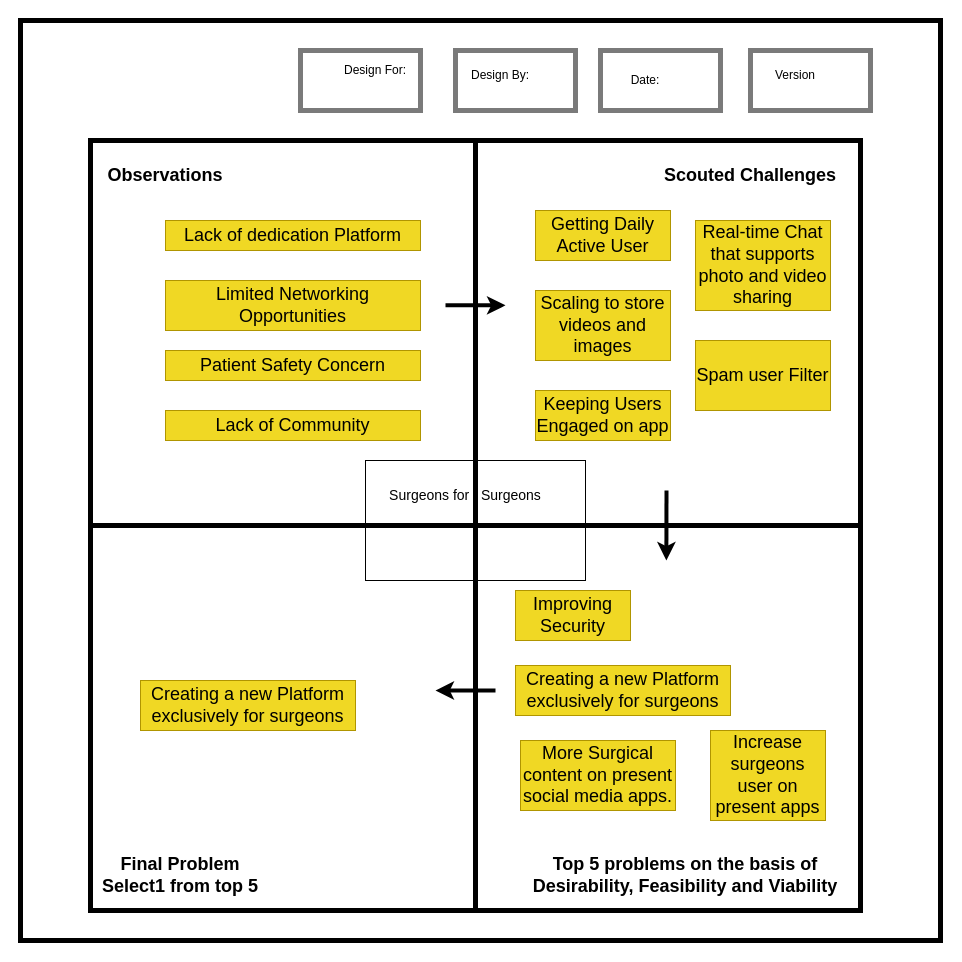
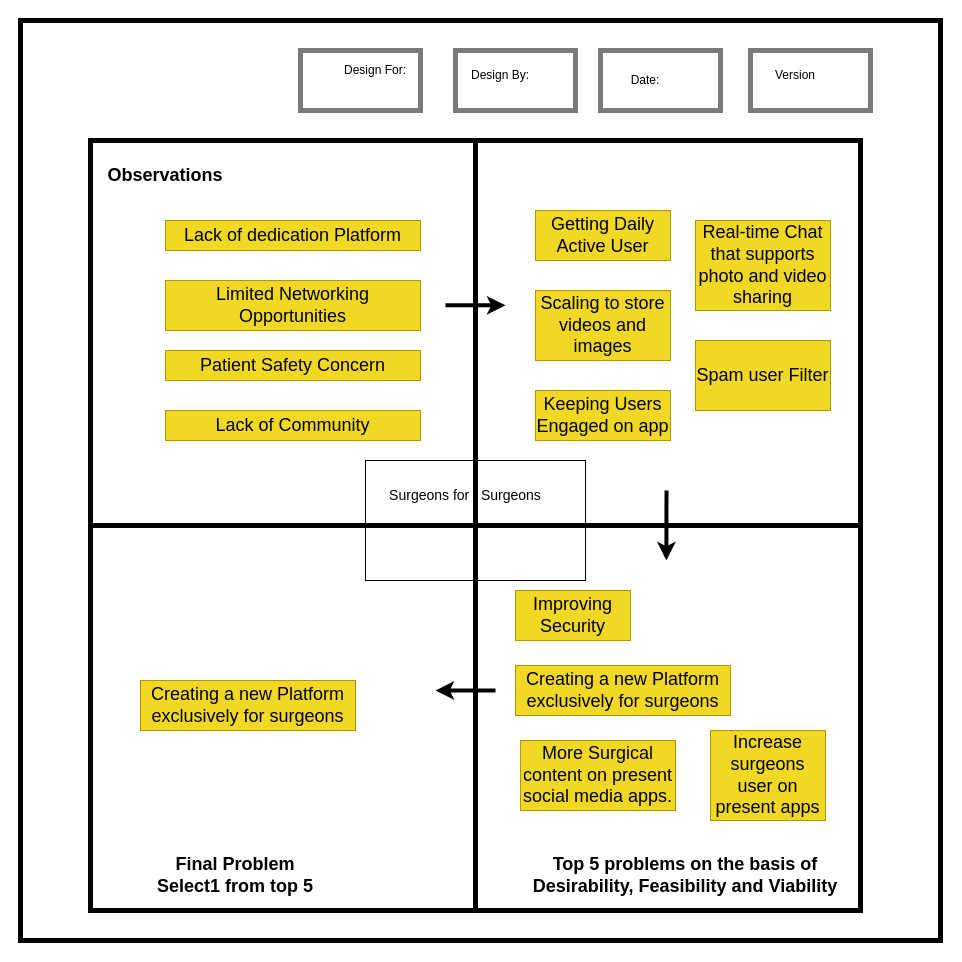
  <mxCell id="0" />
  <mxCell id="1" parent="0" />
  <mxCell id="2" value="" style="whiteSpace=wrap;html=1;aspect=fixed;strokeWidth=5;" vertex="1" parent="1"><mxGeometry x="20" y="20" width="920" height="920" as="geometry" /></mxCell>
  <mxCell id="3" value="" style="rounded=0;whiteSpace=wrap;html=1;strokeColor=#7A7A7A;strokeWidth=5;" vertex="1" parent="1"><mxGeometry x="300" y="50" width="120" height="60" as="geometry" /></mxCell>
  <mxCell id="4" value="Design For:" style="text;html=1;strokeColor=none;fillColor=none;align=center;verticalAlign=middle;whiteSpace=wrap;rounded=0;" vertex="1" parent="1"><mxGeometry x="340" y="55" width="70" height="30" as="geometry" /></mxCell>
  <mxCell id="5" value="" style="rounded=0;whiteSpace=wrap;html=1;strokeColor=#7A7A7A;strokeWidth=5;" vertex="1" parent="1"><mxGeometry x="455" y="50" width="120" height="60" as="geometry" /></mxCell>
  <mxCell id="6" value="" style="rounded=0;whiteSpace=wrap;html=1;strokeColor=#7A7A7A;strokeWidth=5;" vertex="1" parent="1"><mxGeometry x="600" y="50" width="120" height="60" as="geometry" /></mxCell>
  <mxCell id="7" style="edgeStyle=orthogonalEdgeStyle;rounded=0;orthogonalLoop=1;jettySize=auto;html=1;exitX=0.75;exitY=1;exitDx=0;exitDy=0;entryX=0.75;entryY=1;entryDx=0;entryDy=0;" edge="1" parent="1" source="8"><mxGeometry relative="1" as="geometry"><mxPoint x="822.5" y="100" as="targetPoint" /></mxGeometry></mxCell>
  <mxCell id="8" value="" style="rounded=0;whiteSpace=wrap;html=1;strokeColor=#7A7A7A;strokeWidth=5;" vertex="1" parent="1"><mxGeometry x="750" y="50" width="120" height="60" as="geometry" /></mxCell>
  <mxCell id="9" value="Design By:" style="text;html=1;strokeColor=none;fillColor=none;align=center;verticalAlign=middle;whiteSpace=wrap;rounded=0;" vertex="1" parent="1"><mxGeometry x="465" y="60" width="70" height="30" as="geometry" /></mxCell>
  <mxCell id="10" value="Date:" style="text;html=1;strokeColor=none;fillColor=none;align=center;verticalAlign=middle;whiteSpace=wrap;rounded=0;" vertex="1" parent="1"><mxGeometry x="610" y="65" width="70" height="30" as="geometry" /></mxCell>
  <mxCell id="11" value="" style="whiteSpace=wrap;html=1;aspect=fixed;strokeWidth=5;direction=west;" vertex="1" parent="1"><mxGeometry width="770" height="770" as="geometry" x="90" y="140" /></mxCell>
  <mxCell id="12" value="" style="endArrow=none;html=1;rounded=0;exitX=0.5;exitY=1;exitDx=0;exitDy=0;entryX=0.5;entryY=0;entryDx=0;entryDy=0;strokeWidth=5;" edge="1" parent="1" source="11" target="11"><mxGeometry width="50" height="50" relative="1" as="geometry"><mxPoint x="570" y="720" as="sourcePoint" /><mxPoint x="620" y="670" as="targetPoint" /></mxGeometry></mxCell>
  <mxCell id="13" value="" style="endArrow=none;html=1;rounded=0;exitX=0;exitY=0.5;exitDx=0;exitDy=0;entryX=1;entryY=0.5;entryDx=0;entryDy=0;strokeWidth=5;" edge="1" parent="1" source="11" target="11"><mxGeometry width="50" height="50" relative="1" as="geometry"><mxPoint x="485" y="920" as="sourcePoint" /><mxPoint x="485" y="150" as="targetPoint" /></mxGeometry></mxCell>
  <mxCell id="14" value="&lt;font style=&quot;font-size: 18px;&quot;&gt;&lt;b&gt;Observations&lt;/b&gt;&lt;/font&gt;" style="text;html=1;strokeColor=none;fillColor=none;align=center;verticalAlign=middle;whiteSpace=wrap;rounded=0;" vertex="1" parent="1"><mxGeometry x="125" y="160" width="80" height="30" as="geometry" /></mxCell>
  <mxCell id="15" value="Version" style="text;html=1;strokeColor=none;fillColor=none;align=center;verticalAlign=middle;whiteSpace=wrap;rounded=0;" vertex="1" parent="1"><mxGeometry x="760" y="60" width="70" height="30" as="geometry" /></mxCell>
  <mxCell id="16" value="&lt;font style=&quot;font-size: 18px;&quot;&gt;Limited Networking Opportunities&lt;/font&gt;&lt;span id=&quot;docs-internal-guid-b64a31dd-7fff-0e39-d6c0-870af24b771c&quot;&gt;&lt;/span&gt;" style="text;html=1;strokeColor=#B09500;fillColor=#f0d824;align=center;verticalAlign=middle;whiteSpace=wrap;rounded=0;fontColor=#000000;direction=east;" vertex="1" parent="1"><mxGeometry x="165" y="280" width="255" height="50" as="geometry" /></mxCell>
  <mxCell id="17" value="&lt;font style=&quot;font-size: 18px;&quot;&gt;Lack of dedication Platform&lt;/font&gt;&lt;span id=&quot;docs-internal-guid-b64a31dd-7fff-0e39-d6c0-870af24b771c&quot;&gt;&lt;/span&gt;" style="text;html=1;strokeColor=#B09500;fillColor=#f0d824;align=center;verticalAlign=middle;whiteSpace=wrap;rounded=0;fontColor=#000000;direction=east;" vertex="1" parent="1"><mxGeometry x="165" y="220" width="255" height="30" as="geometry" /></mxCell>
  <mxCell id="18" value="&lt;font style=&quot;font-size: 18px;&quot;&gt;Patient Safety Concern&lt;/font&gt;&lt;span id=&quot;docs-internal-guid-b64a31dd-7fff-0e39-d6c0-870af24b771c&quot;&gt;&lt;/span&gt;" style="text;html=1;strokeColor=#B09500;fillColor=#f0d824;align=center;verticalAlign=middle;whiteSpace=wrap;rounded=0;fontColor=#000000;direction=east;" vertex="1" parent="1"><mxGeometry x="165" y="350" width="255" height="30" as="geometry" /></mxCell>
  <mxCell id="19" value="&lt;font style=&quot;font-size: 18px;&quot;&gt;Lack of Community&lt;/font&gt;&lt;span id=&quot;docs-internal-guid-b64a31dd-7fff-0e39-d6c0-870af24b771c&quot;&gt;&lt;/span&gt;" style="text;html=1;strokeColor=#B09500;fillColor=#f0d824;align=center;verticalAlign=middle;whiteSpace=wrap;rounded=0;fontColor=#000000;direction=east;" vertex="1" parent="1"><mxGeometry x="165" y="410" width="255" height="30" as="geometry" /></mxCell>
- <mxCell id="20" value="&lt;font style=&quot;font-size: 18px;&quot;&gt;&lt;b&gt;Scouted Challenges&lt;/b&gt;&lt;/font&gt;" style="text;html=1;strokeColor=none;fillColor=none;align=center;verticalAlign=middle;whiteSpace=wrap;rounded=0;" vertex="1" parent="1"><mxGeometry x="650" y="160" width="200" height="30" as="geometry" /></mxCell>
  <mxCell id="21" value="&lt;span style=&quot;font-size: 18px;&quot;&gt;Improving Security&lt;/span&gt;" style="text;html=1;strokeColor=#B09500;fillColor=#f0d824;align=center;verticalAlign=middle;whiteSpace=wrap;rounded=0;fontColor=#000000;direction=east;" vertex="1" parent="1"><mxGeometry x="515" y="590" width="115" height="50" as="geometry" /></mxCell>
  <mxCell id="22" value="&lt;span style=&quot;font-size: 18px;&quot;&gt;Creating a new Platform exclusively for surgeons&lt;/span&gt;" style="text;html=1;strokeColor=#B09500;fillColor=#f0d824;align=center;verticalAlign=middle;whiteSpace=wrap;rounded=0;fontColor=#000000;direction=east;" vertex="1" parent="1"><mxGeometry x="515" y="665" width="215" height="50" as="geometry" /></mxCell>
  <mxCell id="23" value="" style="rounded=0;whiteSpace=wrap;html=1;fillColor=none;" vertex="1" parent="1"><mxGeometry x="365" y="460" width="220" height="120" as="geometry" /></mxCell>
  <mxCell id="24" value="&lt;font style=&quot;font-size: 14px;&quot;&gt;Surgeons for&amp;nbsp; &amp;nbsp;Surgeons&lt;/font&gt;" style="text;html=1;strokeColor=none;fillColor=none;align=center;verticalAlign=middle;whiteSpace=wrap;rounded=0;" vertex="1" parent="1"><mxGeometry x="380" y="480" width="170" height="30" as="geometry" /></mxCell>
  <mxCell id="25" value="&lt;span style=&quot;font-size: 18px;&quot;&gt;More Surgical content on present social media apps.&lt;/span&gt;" style="text;html=1;strokeColor=#B09500;fillColor=#f0d824;align=center;verticalAlign=middle;whiteSpace=wrap;rounded=0;fontColor=#000000;direction=east;" vertex="1" parent="1"><mxGeometry x="520" y="740" width="155" height="70" as="geometry" /></mxCell>
  <mxCell id="26" value="" style="endArrow=classic;html=1;rounded=0;strokeWidth=4;" edge="1" parent="1"><mxGeometry width="50" height="50" relative="1" as="geometry"><mxPoint x="445" y="304.86" as="sourcePoint" /><mxPoint x="505" y="304.86" as="targetPoint" /></mxGeometry></mxCell>
  <mxCell id="27" value="&lt;font style=&quot;font-size: 18px;&quot;&gt;&lt;b&gt;Top 5 problems on the basis of Desirability, Feasibility and Viability&lt;/b&gt;&lt;/font&gt;" style="text;html=1;strokeColor=none;fillColor=none;align=center;verticalAlign=middle;whiteSpace=wrap;rounded=0;" vertex="1" parent="1"><mxGeometry x="520" y="860" width="330" height="30" as="geometry" /></mxCell>
  <mxCell id="28" value="&lt;span style=&quot;font-size: 18px;&quot;&gt;Getting Daily Active User&lt;/span&gt;" style="text;html=1;strokeColor=#B09500;fillColor=#f0d824;align=center;verticalAlign=middle;whiteSpace=wrap;rounded=0;fontColor=#000000;direction=east;" vertex="1" parent="1"><mxGeometry x="535" y="210" width="135" height="50" as="geometry" /></mxCell>
  <mxCell id="29" value="&lt;span style=&quot;font-size: 18px;&quot;&gt;Keeping Users Engaged on app&lt;/span&gt;" style="text;html=1;strokeColor=#B09500;fillColor=#f0d824;align=center;verticalAlign=middle;whiteSpace=wrap;rounded=0;fontColor=#000000;direction=east;" vertex="1" parent="1"><mxGeometry x="535" y="390" width="135" height="50" as="geometry" /></mxCell>
  <mxCell id="30" value="&lt;span style=&quot;font-size: 18px;&quot;&gt;Real-time Chat that supports photo and video sharing&lt;/span&gt;" style="text;html=1;strokeColor=#B09500;fillColor=#f0d824;align=center;verticalAlign=middle;whiteSpace=wrap;rounded=0;fontColor=#000000;direction=east;" vertex="1" parent="1"><mxGeometry x="695" y="220" width="135" height="90" as="geometry" /></mxCell>
  <mxCell id="31" value="&lt;span style=&quot;font-size: 18px;&quot;&gt;Scaling to store videos and images&lt;/span&gt;" style="text;html=1;strokeColor=#B09500;fillColor=#f0d824;align=center;verticalAlign=middle;whiteSpace=wrap;rounded=0;fontColor=#000000;direction=east;" vertex="1" parent="1"><mxGeometry x="535" y="290" width="135" height="70" as="geometry" /></mxCell>
  <mxCell id="32" value="&lt;span style=&quot;font-size: 18px;&quot;&gt;Spam user Filter&lt;/span&gt;" style="text;html=1;strokeColor=#B09500;fillColor=#f0d824;align=center;verticalAlign=middle;whiteSpace=wrap;rounded=0;fontColor=#000000;direction=east;" vertex="1" parent="1"><mxGeometry x="695" y="340" width="135" height="70" as="geometry" /></mxCell>
  <mxCell id="33" value="" style="endArrow=classic;html=1;rounded=0;strokeWidth=4;" edge="1" parent="1"><mxGeometry width="50" height="50" relative="1" as="geometry"><mxPoint x="666" y="490" as="sourcePoint" /><mxPoint x="665.881" y="560" as="targetPoint" /></mxGeometry></mxCell>
  <mxCell id="34" value="&lt;span style=&quot;font-size: 18px;&quot;&gt;Increase surgeons user on present apps&lt;/span&gt;" style="text;html=1;strokeColor=#B09500;fillColor=#f0d824;align=center;verticalAlign=middle;whiteSpace=wrap;rounded=0;fontColor=#000000;direction=east;" vertex="1" parent="1"><mxGeometry x="710" y="730" width="115" height="90" as="geometry" /></mxCell>
- <mxCell id="35" value="&lt;font style=&quot;font-size: 18px;&quot;&gt;&lt;b&gt;Final Problem&lt;br&gt;Select1 from top 5&lt;/b&gt;&lt;br&gt;&lt;/font&gt;" style="text;html=1;strokeColor=none;fillColor=none;align=center;verticalAlign=middle;whiteSpace=wrap;rounded=0;" vertex="1" parent="1"><mxGeometry x="100" y="860" width="160" height="30" as="geometry" /></mxCell>
+ <mxCell id="35" value="&lt;font style=&quot;font-size: 18px;&quot;&gt;&lt;b&gt;Final Problem&lt;br&gt;Select1 from top 5&lt;/b&gt;&lt;br&gt;&lt;/font&gt;" style="text;html=1;strokeColor=none;fillColor=none;align=center;verticalAlign=middle;whiteSpace=wrap;rounded=0;" vertex="1" parent="1"><mxGeometry x="155" y="860" width="160" height="30" as="geometry" /></mxCell>
  <mxCell id="36" value="&lt;span style=&quot;font-size: 18px;&quot;&gt;Creating a new Platform exclusively for surgeons&lt;/span&gt;" style="text;html=1;strokeColor=#B09500;fillColor=#f0d824;align=center;verticalAlign=middle;whiteSpace=wrap;rounded=0;fontColor=#000000;direction=east;" vertex="1" parent="1"><mxGeometry x="140" y="680" width="215" height="50" as="geometry" /></mxCell>
  <mxCell id="37" value="" style="endArrow=classic;html=1;rounded=0;strokeWidth=4;" edge="1" parent="1"><mxGeometry width="50" height="50" relative="1" as="geometry"><mxPoint x="495" y="690" as="sourcePoint" /><mxPoint x="435" y="690" as="targetPoint" /></mxGeometry></mxCell>
